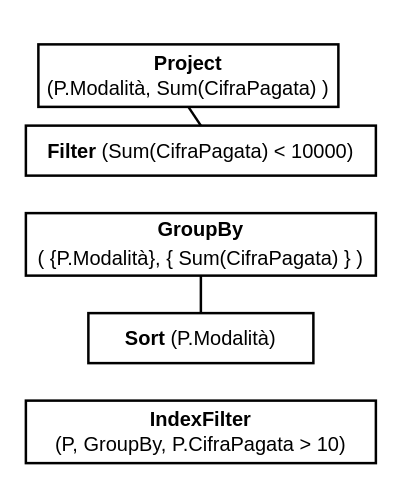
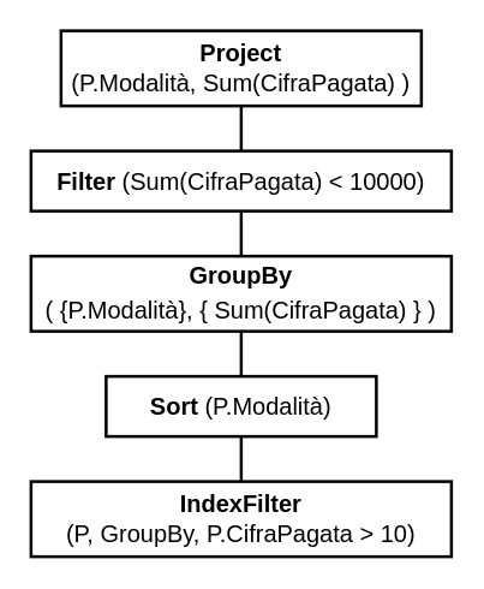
  <mxCell id="0" />
  <mxCell id="1" parent="0" />
  <mxCell id="2" value="&lt;font style=&quot;font-size: 16px&quot;&gt;&lt;b&gt;IndexFilter&lt;br&gt;&lt;/b&gt;(P, GroupBy, P.CifraPagata &amp;gt; 10)&lt;/font&gt;" style="text;html=1;fillColor=none;align=center;verticalAlign=middle;whiteSpace=wrap;rounded=0;strokeColor=#000000;strokeWidth=2;" vertex="1" parent="1"><mxGeometry x="20" y="320" width="280" height="50" as="geometry" /></mxCell>
  <mxCell id="3" value="&lt;font style=&quot;font-size: 16px&quot;&gt;&lt;b&gt;GroupBy&lt;/b&gt;&lt;br&gt;( {P.Modalità}, { Sum(CifraPagata) } )&lt;/font&gt;&lt;font face=&quot;Times New Roman&quot; size=&quot;1&quot;&gt;&lt;b style=&quot;font-size: 20px&quot;&gt;&lt;br&gt;&lt;/b&gt;&lt;/font&gt;" style="text;html=1;fillColor=none;align=center;verticalAlign=middle;whiteSpace=wrap;rounded=0;strokeColor=#000000;strokeWidth=2;" vertex="1" parent="1"><mxGeometry x="20" y="170" width="280" height="50" as="geometry" /></mxCell>
  <mxCell id="4" value="" style="endArrow=none;html=1;strokeWidth=2;entryX=0.5;entryY=1;entryDx=0;entryDy=0;exitX=0.5;exitY=0;exitDx=0;exitDy=0;" edge="1" parent="1" target="3" source="10"><mxGeometry width="50" height="50" relative="1" as="geometry"><mxPoint x="160" y="260" as="sourcePoint" /><mxPoint x="170" y="324" as="targetPoint" /></mxGeometry></mxCell>
  <mxCell id="5" value="&lt;font style=&quot;font-size: 16px&quot;&gt;&lt;b&gt;Filter&lt;/b&gt; (Sum(CifraPagata) &amp;lt; 10000)&lt;/font&gt;" style="text;html=1;fillColor=none;align=center;verticalAlign=middle;whiteSpace=wrap;rounded=0;strokeColor=#000000;strokeWidth=2;" vertex="1" parent="1"><mxGeometry x="20" y="100" width="280" height="40" as="geometry" /></mxCell>
- <mxCell id="7" value="&lt;font style=&quot;font-size: 16px&quot;&gt;&lt;b&gt;Project&lt;/b&gt;&lt;br&gt;(P.Modalità, Sum(CifraPagata) )&lt;/font&gt;" style="text;html=1;fillColor=none;align=center;verticalAlign=middle;whiteSpace=wrap;rounded=0;strokeColor=#000000;strokeWidth=2;" vertex="1" parent="1"><mxGeometry x="30" y="35" width="240" height="50" as="geometry" /></mxCell>
+ <mxCell id="6" value="" style="endArrow=none;html=1;strokeWidth=2;entryX=0.5;entryY=1;entryDx=0;entryDy=0;exitX=0.5;exitY=0;exitDx=0;exitDy=0;" edge="1" parent="1" source="3" target="5"><mxGeometry width="50" height="50" relative="1" as="geometry"><mxPoint x="170" y="350" as="sourcePoint" /><mxPoint x="170" y="324" as="targetPoint" /></mxGeometry></mxCell>
+ <mxCell id="7" value="&lt;font style=&quot;font-size: 16px&quot;&gt;&lt;b&gt;Project&lt;/b&gt;&lt;br&gt;(P.Modalità, Sum(CifraPagata) )&lt;/font&gt;" style="text;html=1;fillColor=none;align=center;verticalAlign=middle;whiteSpace=wrap;rounded=0;strokeColor=#000000;strokeWidth=2;" vertex="1" parent="1"><mxGeometry x="40" y="20" width="240" height="50" as="geometry" /></mxCell>
  <mxCell id="8" value="" style="endArrow=none;html=1;strokeWidth=2;entryX=0.5;entryY=1;entryDx=0;entryDy=0;exitX=0.5;exitY=0;exitDx=0;exitDy=0;" edge="1" parent="1" source="5" target="7"><mxGeometry width="50" height="50" relative="1" as="geometry"><mxPoint x="150" y="80" as="sourcePoint" /><mxPoint x="170" y="150" as="targetPoint" /></mxGeometry></mxCell>
  <mxCell id="9" value="" style="edgeStyle=orthogonalEdgeStyle;rounded=0;orthogonalLoop=1;jettySize=auto;html=1;endArrow=none;endFill=0;" edge="1" parent="1" source="10" target="3"><mxGeometry relative="1" as="geometry" /></mxCell>
  <mxCell id="10" value="&lt;font style=&quot;font-size: 16px&quot;&gt;&lt;b&gt;Sort &lt;/b&gt;(P.Modalità)&lt;/font&gt;" style="text;html=1;fillColor=none;align=center;verticalAlign=middle;whiteSpace=wrap;rounded=0;strokeColor=#000000;strokeWidth=2;" vertex="1" parent="1"><mxGeometry x="70" y="250" width="180" height="40" as="geometry" /></mxCell>
+ <mxCell id="11" value="" style="edgeStyle=orthogonalEdgeStyle;rounded=0;orthogonalLoop=1;jettySize=auto;html=1;exitX=0.5;exitY=0;exitDx=0;exitDy=0;entryX=0.5;entryY=1;entryDx=0;entryDy=0;endArrow=none;endFill=0;strokeWidth=2;" edge="1" parent="1" source="2" target="10"><mxGeometry relative="1" as="geometry"><mxPoint x="170" y="270" as="sourcePoint" /><mxPoint x="180" y="310" as="targetPoint" /></mxGeometry></mxCell>
